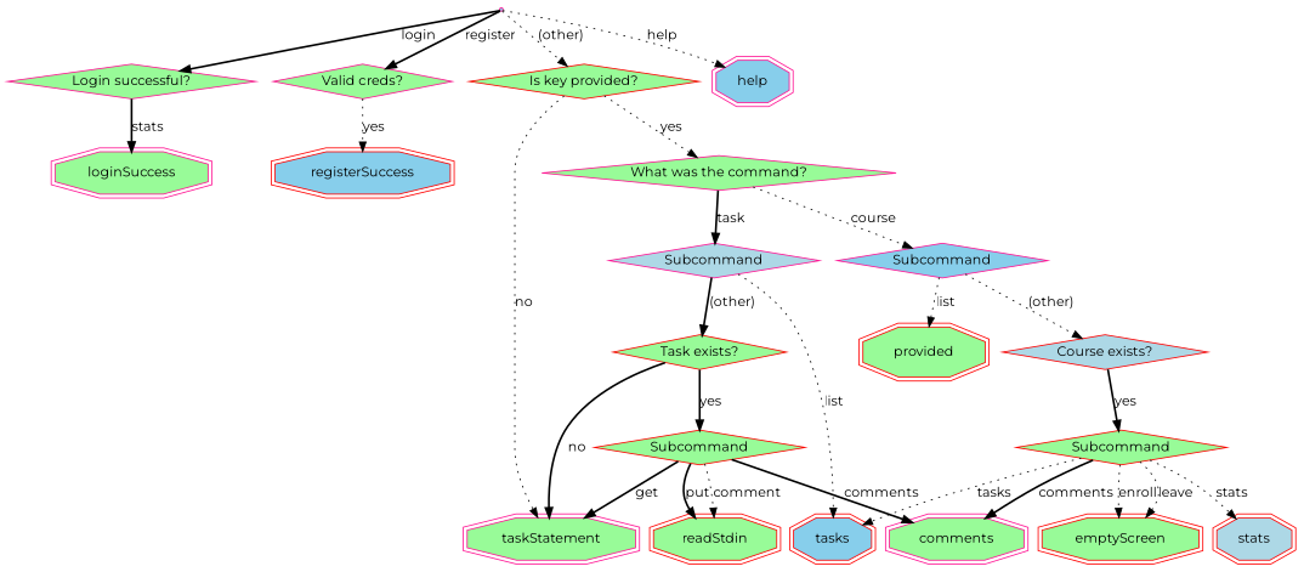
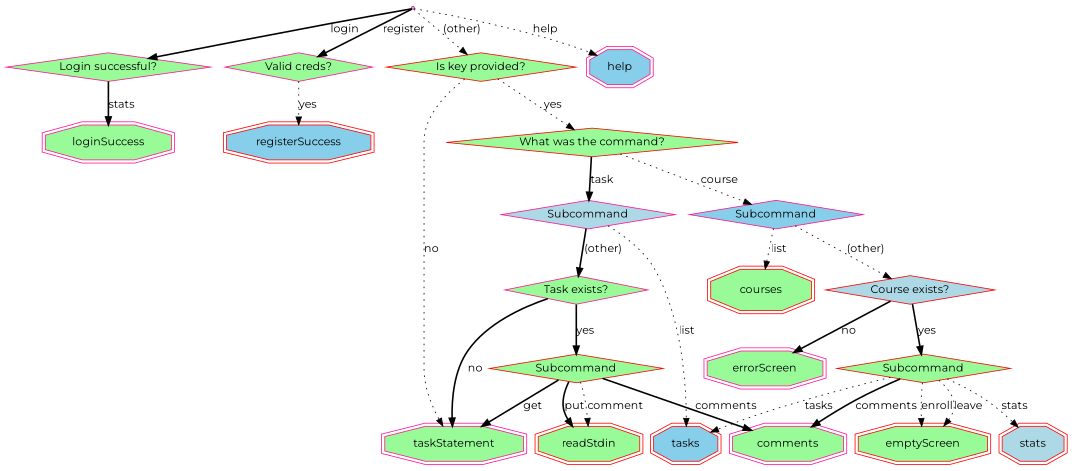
  digraph {
    fontname=Montserrat
    node [color=deeppink fillcolor=palegreen fontname=Montserrat shape=doubleoctagon style=filled]
    edge [fontname=Montserrat style=dotted]
    start [fillcolor=skyblue shape=point]
    n2 [label="Login successful?" shape=diamond]
    n3 [label="Valid creds?" shape=diamond]
    n4 [color=red label="Is key provided?" shape=diamond]
    help [fillcolor=skyblue]
    loginSuccess
    registerSuccess [color=red fillcolor=skyblue]
-   n8 [label="What was the command?" shape=diamond]
+   n8 [color=red label="What was the command?" shape=diamond]
    taskStatement
    n10 [fillcolor=skyblue label=Subcommand shape=diamond]
    n11 [fillcolor=lightblue label=Subcommand shape=diamond]
    n12 [color=red fillcolor=lightblue label="Course exists?" shape=diamond]
-   courses [color=red label=provided]
+   courses [color=red]
    tasks [color=red fillcolor=skyblue]
-   n15 [color=red label="Task exists?" shape=diamond]
+   n15 [label="Task exists?" shape=diamond]
+   errorScreen
    n17 [color=red label=Subcommand shape=diamond]
    stats [color=red fillcolor=lightblue]
    emptyScreen [color=red]
    comments
    n21 [color=red label=Subcommand shape=diamond]
    readStdin [color=red]
    start -> n2 [label=login style=bold]
    start -> n3 [label=register style=bold]
    start -> n4 [label="(other)"]
    start -> help [label=help]
    n2 -> loginSuccess [label=stats style=bold]
    n3 -> registerSuccess [label=yes]
    n4 -> n8 [label=yes]
    n4 -> taskStatement [label=no]
    n8 -> n10 [label=course]
    n8 -> n11 [label=task style=bold]
    n10 -> n12 [label="(other)"]
    n10 -> courses [label=list]
    n11 -> tasks [label=list]
    n11 -> n15 [label="(other)" style=bold]
+   n12 -> errorScreen [label=no style=bold]
    n12 -> n17 [label=yes style=bold]
    n15 -> taskStatement [label=no style=bold]
    n15 -> n21 [label=yes style=bold]
    n17 -> tasks [label=tasks]
    n17 -> stats [label=stats]
    n17 -> emptyScreen [label=enroll]
    n17 -> emptyScreen [label=leave]
    n17 -> comments [label=comments style=bold]
    n21 -> taskStatement [label=get style=bold]
    n21 -> comments [label=comments style=bold]
    n21 -> readStdin [label=put style=bold]
    n21 -> readStdin [label=comment]
  }
